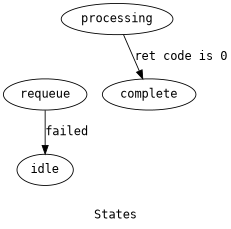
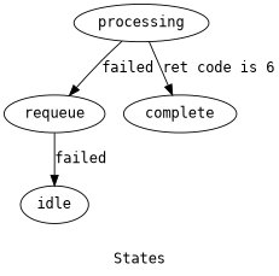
  digraph {
    fontname="DejaVu Sans Mono"
    label=States
    node [fontname="DejaVu Sans Mono"]
    edge [fontname="DejaVu Sans Mono"]
    processing
    requeue
    complete
    idle
-   processing -> complete [label="ret code is 0"]
+   processing -> requeue [label=failed]
+   processing -> complete [label="ret code is 6"]
    requeue -> idle [label=failed]
  }
